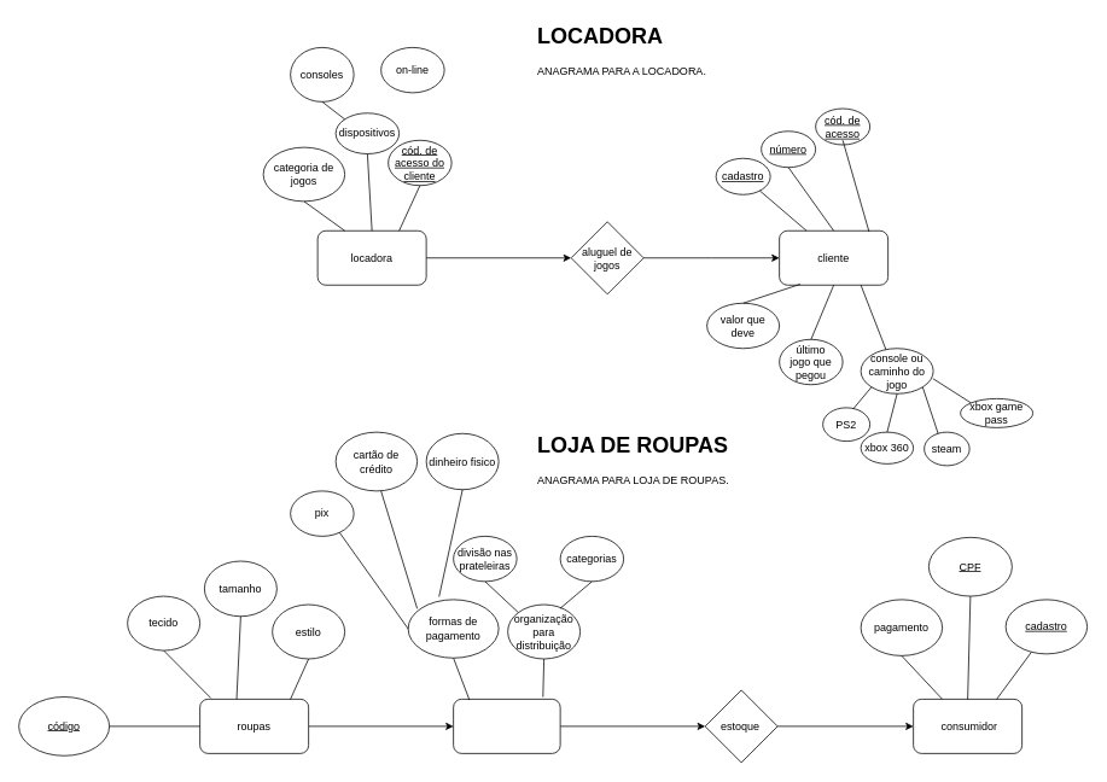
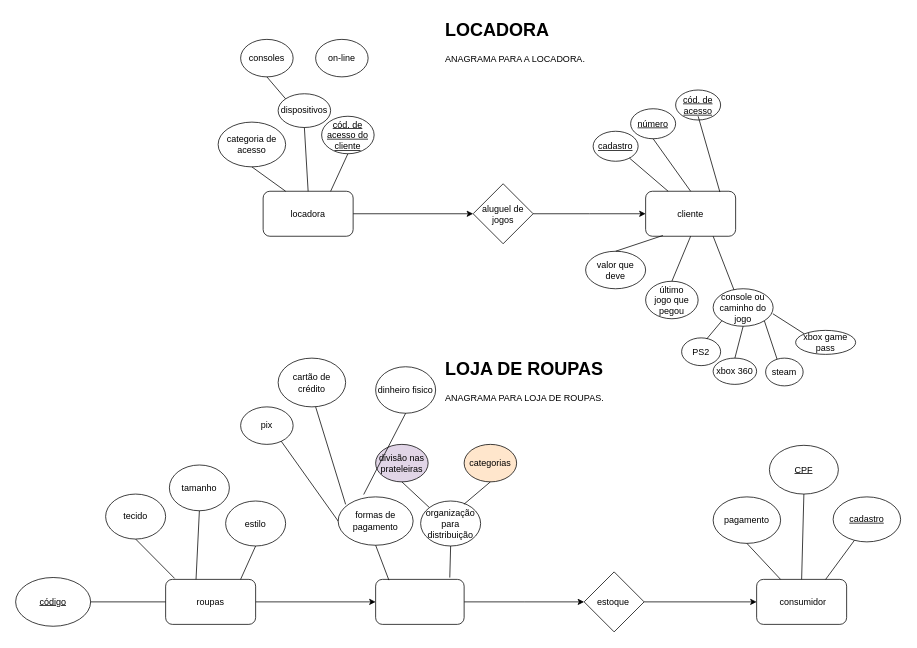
  <mxCell id="0" />
  <mxCell id="1" parent="0" />
  <mxCell id="2" style="edgeStyle=orthogonalEdgeStyle;rounded=0;orthogonalLoop=1;jettySize=auto;html=1;entryX=0;entryY=0.5;entryDx=0;entryDy=0;" parent="1" source="3" edge="1"><mxGeometry relative="1" as="geometry"><mxPoint x="860" y="284.5" as="targetPoint" /></mxGeometry></mxCell>
  <mxCell id="3" value="aluguel de jogos" style="rhombus;whiteSpace=wrap;html=1;" parent="1" vertex="1"><mxGeometry x="630" y="244.5" width="80" height="80" as="geometry" /></mxCell>
  <mxCell id="4" style="edgeStyle=orthogonalEdgeStyle;rounded=0;orthogonalLoop=1;jettySize=auto;html=1;" parent="1" source="5" target="3" edge="1"><mxGeometry relative="1" as="geometry" /></mxCell>
  <mxCell id="5" value="" style="rounded=1;whiteSpace=wrap;html=1;" parent="1" vertex="1"><mxGeometry x="350" y="254.5" width="120" height="60" as="geometry" /></mxCell>
  <mxCell id="6" value="" style="rounded=1;whiteSpace=wrap;html=1;" parent="1" vertex="1"><mxGeometry x="860" y="254.5" width="120" height="60" as="geometry" /></mxCell>
  <mxCell id="7" value="cliente" style="text;html=1;strokeColor=none;fillColor=none;align=center;verticalAlign=middle;whiteSpace=wrap;rounded=0;" parent="1" vertex="1"><mxGeometry x="880" y="272" width="80" height="25" as="geometry" /></mxCell>
  <mxCell id="8" value="" style="ellipse;whiteSpace=wrap;html=1;" parent="1" vertex="1"><mxGeometry x="790" y="174.5" width="60" height="40" as="geometry" /></mxCell>
  <mxCell id="9" value="" style="endArrow=none;html=1;rounded=0;entryX=0.25;entryY=0;entryDx=0;entryDy=0;" parent="1" source="8" target="6" edge="1"><mxGeometry width="50" height="50" relative="1" as="geometry"><mxPoint x="810" y="284.5" as="sourcePoint" /><mxPoint x="880" y="234.5" as="targetPoint" /></mxGeometry></mxCell>
  <mxCell id="10" value="" style="ellipse;whiteSpace=wrap;html=1;" parent="1" vertex="1"><mxGeometry x="840" y="144.5" width="60" height="40" as="geometry" /></mxCell>
  <mxCell id="11" value="" style="endArrow=none;html=1;rounded=0;exitX=0.5;exitY=1;exitDx=0;exitDy=0;entryX=0.5;entryY=0;entryDx=0;entryDy=0;" parent="1" source="10" target="6" edge="1"><mxGeometry width="50" height="50" relative="1" as="geometry"><mxPoint x="850" y="244.5" as="sourcePoint" /><mxPoint x="921" y="234.5" as="targetPoint" /></mxGeometry></mxCell>
  <mxCell id="12" value="" style="ellipse;whiteSpace=wrap;html=1;" parent="1" vertex="1"><mxGeometry x="900" y="119.5" width="60" height="40" as="geometry" /></mxCell>
  <mxCell id="13" value="" style="endArrow=none;html=1;rounded=0;exitX=0.825;exitY=0.017;exitDx=0;exitDy=0;exitPerimeter=0;entryX=0.5;entryY=1;entryDx=0;entryDy=0;" parent="1" source="6" target="16" edge="1"><mxGeometry width="50" height="50" relative="1" as="geometry"><mxPoint x="870" y="264.5" as="sourcePoint" /><mxPoint x="930" y="164.5" as="targetPoint" /></mxGeometry></mxCell>
  <mxCell id="14" value="&lt;u&gt;&lt;font style=&quot;vertical-align: inherit;&quot;&gt;&lt;font style=&quot;vertical-align: inherit;&quot;&gt;cadastro&lt;/font&gt;&lt;/font&gt;&lt;/u&gt;" style="text;html=1;strokeColor=none;fillColor=none;align=center;verticalAlign=middle;whiteSpace=wrap;rounded=0;" parent="1" vertex="1"><mxGeometry x="790" y="179.5" width="60" height="30" as="geometry" /></mxCell>
  <mxCell id="15" value="&lt;u&gt;número&lt;/u&gt;" style="text;html=1;strokeColor=none;fillColor=none;align=center;verticalAlign=middle;whiteSpace=wrap;rounded=0;" parent="1" vertex="1"><mxGeometry x="840" y="149.5" width="60" height="30" as="geometry" /></mxCell>
  <mxCell id="16" value="&lt;u&gt;cód. de acesso&lt;/u&gt;" style="text;html=1;strokeColor=none;fillColor=none;align=center;verticalAlign=middle;whiteSpace=wrap;rounded=0;" parent="1" vertex="1"><mxGeometry x="900" y="124.5" width="60" height="30" as="geometry" /></mxCell>
  <mxCell id="17" value="locadora" style="text;html=1;strokeColor=none;fillColor=none;align=center;verticalAlign=middle;whiteSpace=wrap;rounded=0;" parent="1" vertex="1"><mxGeometry x="380" y="269.5" width="60" height="30" as="geometry" /></mxCell>
  <mxCell id="18" value="valor que deve" style="ellipse;whiteSpace=wrap;html=1;" parent="1" vertex="1"><mxGeometry x="780" y="334.5" width="80" height="50" as="geometry" /></mxCell>
  <mxCell id="19" value="" style="endArrow=none;html=1;rounded=0;exitX=0.5;exitY=0;exitDx=0;exitDy=0;entryX=0.192;entryY=0.983;entryDx=0;entryDy=0;entryPerimeter=0;" parent="1" source="18" target="6" edge="1"><mxGeometry width="50" height="50" relative="1" as="geometry"><mxPoint x="820" y="354.5" as="sourcePoint" /><mxPoint x="870" y="304.5" as="targetPoint" /></mxGeometry></mxCell>
  <mxCell id="20" value="" style="ellipse;whiteSpace=wrap;html=1;" parent="1" vertex="1"><mxGeometry x="860" y="374.5" width="70" height="50" as="geometry" /></mxCell>
  <mxCell id="21" value="último jogo que pegou" style="text;html=1;strokeColor=none;fillColor=none;align=center;verticalAlign=middle;whiteSpace=wrap;rounded=0;" parent="1" vertex="1"><mxGeometry x="865" y="384.5" width="60" height="30" as="geometry" /></mxCell>
  <mxCell id="22" value="" style="endArrow=none;html=1;rounded=0;exitX=0.5;exitY=0;exitDx=0;exitDy=0;entryX=0.5;entryY=1;entryDx=0;entryDy=0;" parent="1" source="20" target="6" edge="1"><mxGeometry width="50" height="50" relative="1" as="geometry"><mxPoint x="870" y="374.5" as="sourcePoint" /><mxPoint x="895" y="314.5" as="targetPoint" /></mxGeometry></mxCell>
  <mxCell id="23" value="" style="endArrow=none;html=1;rounded=0;exitX=0.5;exitY=0;exitDx=0;exitDy=0;entryX=0.75;entryY=1;entryDx=0;entryDy=0;" parent="1" target="6" edge="1"><mxGeometry width="50" height="50" relative="1" as="geometry"><mxPoint x="985" y="404.5" as="sourcePoint" /><mxPoint x="940" y="314.5" as="targetPoint" /></mxGeometry></mxCell>
- <mxCell id="24" value="categoria de jogos" style="ellipse;whiteSpace=wrap;html=1;" parent="1" vertex="1"><mxGeometry x="290" y="162.32" width="90" height="59.68" as="geometry" /></mxCell>
+ <mxCell id="24" value="categoria de acesso" style="ellipse;whiteSpace=wrap;html=1;" parent="1" vertex="1"><mxGeometry x="290" y="162.32" width="90" height="59.68" as="geometry" /></mxCell>
  <mxCell id="25" value="" style="endArrow=none;html=1;rounded=0;exitX=0.25;exitY=0;exitDx=0;exitDy=0;entryX=0.5;entryY=1;entryDx=0;entryDy=0;" parent="1" source="5" target="24" edge="1"><mxGeometry width="50" height="50" relative="1" as="geometry"><mxPoint x="310" y="274.5" as="sourcePoint" /><mxPoint x="340" y="214.5" as="targetPoint" /></mxGeometry></mxCell>
  <mxCell id="26" value="dispositivos" style="ellipse;whiteSpace=wrap;html=1;" parent="1" vertex="1"><mxGeometry x="370" y="124.5" width="70" height="45" as="geometry" /></mxCell>
  <mxCell id="27" value="" style="endArrow=none;html=1;rounded=0;entryX=0.5;entryY=0;entryDx=0;entryDy=0;exitX=0.5;exitY=1;exitDx=0;exitDy=0;" parent="1" source="26" target="5" edge="1"><mxGeometry width="50" height="50" relative="1" as="geometry"><mxPoint x="350" y="184.5" as="sourcePoint" /><mxPoint x="360" y="244.5" as="targetPoint" /><Array as="points" /></mxGeometry></mxCell>
  <mxCell id="28" style="edgeStyle=orthogonalEdgeStyle;rounded=0;orthogonalLoop=1;jettySize=auto;html=1;entryX=0;entryY=0.5;entryDx=0;entryDy=0;" parent="1" edge="1"><mxGeometry relative="1" as="geometry"><mxPoint x="1008" y="802" as="targetPoint" /><mxPoint x="858" y="802" as="sourcePoint" /></mxGeometry></mxCell>
  <mxCell id="29" style="edgeStyle=orthogonalEdgeStyle;rounded=0;orthogonalLoop=1;jettySize=auto;html=1;" parent="1" source="30" edge="1"><mxGeometry relative="1" as="geometry"><mxPoint x="778" y="802" as="targetPoint" /></mxGeometry></mxCell>
  <mxCell id="30" value="" style="rounded=1;whiteSpace=wrap;html=1;" parent="1" vertex="1"><mxGeometry x="500" y="772" width="118" height="60" as="geometry" /></mxCell>
  <mxCell id="31" value="" style="rounded=1;whiteSpace=wrap;html=1;" parent="1" vertex="1"><mxGeometry x="1008" y="772" width="120" height="60" as="geometry" /></mxCell>
  <mxCell id="32" value="" style="rhombus;whiteSpace=wrap;html=1;" parent="1" vertex="1"><mxGeometry x="778" y="762" width="80" height="80" as="geometry" /></mxCell>
  <mxCell id="33" value="&lt;font style=&quot;vertical-align: inherit;&quot;&gt;&lt;font style=&quot;vertical-align: inherit;&quot;&gt;&lt;font style=&quot;vertical-align: inherit;&quot;&gt;&lt;font style=&quot;vertical-align: inherit;&quot;&gt;consumidor&lt;/font&gt;&lt;/font&gt;&lt;/font&gt;&lt;/font&gt;" style="text;html=1;strokeColor=none;fillColor=none;align=center;verticalAlign=middle;whiteSpace=wrap;rounded=0;" parent="1" vertex="1"><mxGeometry x="1040" y="787" width="60" height="30" as="geometry" /></mxCell>
  <mxCell id="34" value="&lt;font style=&quot;vertical-align: inherit;&quot;&gt;&lt;font style=&quot;vertical-align: inherit;&quot;&gt;estoque&lt;/font&gt;&lt;/font&gt;" style="text;html=1;strokeColor=none;fillColor=none;align=center;verticalAlign=middle;whiteSpace=wrap;rounded=0;" parent="1" vertex="1"><mxGeometry x="787" y="787" width="60" height="30" as="geometry" /></mxCell>
  <mxCell id="35" value="formas de pagamento" style="ellipse;whiteSpace=wrap;html=1;" parent="1" vertex="1"><mxGeometry x="450" y="662" width="100" height="64.5" as="geometry" /></mxCell>
  <mxCell id="36" value="" style="endArrow=none;html=1;rounded=0;entryX=0.5;entryY=1;entryDx=0;entryDy=0;exitX=0.15;exitY=0.017;exitDx=0;exitDy=0;exitPerimeter=0;" parent="1" source="30" target="35" edge="1"><mxGeometry width="50" height="50" relative="1" as="geometry"><mxPoint x="510" y="762" as="sourcePoint" /><mxPoint x="570" y="722" as="targetPoint" /></mxGeometry></mxCell>
  <mxCell id="37" value="tecido" style="ellipse;whiteSpace=wrap;html=1;" parent="1" vertex="1"><mxGeometry x="140" y="658.25" width="80" height="60" as="geometry" /></mxCell>
  <mxCell id="38" value="" style="endArrow=none;html=1;rounded=0;exitX=0.1;exitY=-0.021;exitDx=0;exitDy=0;entryX=0.5;entryY=1;entryDx=0;entryDy=0;exitPerimeter=0;" parent="1" source="43" target="37" edge="1"><mxGeometry width="50" height="50" relative="1" as="geometry"><mxPoint x="310" y="712" as="sourcePoint" /><mxPoint x="360" y="662" as="targetPoint" /></mxGeometry></mxCell>
  <mxCell id="39" value="pagamento" style="ellipse;whiteSpace=wrap;html=1;" parent="1" vertex="1"><mxGeometry x="950" y="662" width="90" height="62" as="geometry" /></mxCell>
  <mxCell id="40" value="" style="endArrow=none;html=1;rounded=0;entryX=0.5;entryY=1;entryDx=0;entryDy=0;" parent="1" source="31" target="39" edge="1"><mxGeometry width="50" height="50" relative="1" as="geometry"><mxPoint x="1030" y="762" as="sourcePoint" /><mxPoint x="1175" y="712" as="targetPoint" /></mxGeometry></mxCell>
  <mxCell id="41" value="&lt;u&gt;cadastro&lt;/u&gt;" style="ellipse;whiteSpace=wrap;html=1;" parent="1" vertex="1"><mxGeometry x="1110" y="662" width="90" height="60" as="geometry" /></mxCell>
  <mxCell id="42" style="edgeStyle=orthogonalEdgeStyle;rounded=0;orthogonalLoop=1;jettySize=auto;html=1;entryX=0;entryY=0.5;entryDx=0;entryDy=0;" parent="1" source="43" target="30" edge="1"><mxGeometry relative="1" as="geometry" /></mxCell>
  <mxCell id="43" value="" style="rounded=1;whiteSpace=wrap;html=1;" parent="1" vertex="1"><mxGeometry x="220" y="772" width="120" height="60" as="geometry" /></mxCell>
  <mxCell id="44" style="edgeStyle=orthogonalEdgeStyle;rounded=0;orthogonalLoop=1;jettySize=auto;html=1;exitX=0.5;exitY=1;exitDx=0;exitDy=0;" parent="1" source="43" target="43" edge="1"><mxGeometry relative="1" as="geometry" /></mxCell>
  <mxCell id="45" value="roupas" style="text;html=1;strokeColor=none;fillColor=none;align=center;verticalAlign=middle;whiteSpace=wrap;rounded=0;" parent="1" vertex="1"><mxGeometry x="250" y="787" width="60" height="30" as="geometry" /></mxCell>
  <mxCell id="46" value="estilo" style="ellipse;whiteSpace=wrap;html=1;" parent="1" vertex="1"><mxGeometry x="300" y="667.5" width="80" height="60" as="geometry" /></mxCell>
  <mxCell id="47" value="" style="endArrow=none;html=1;rounded=0;exitX=0.833;exitY=0;exitDx=0;exitDy=0;exitPerimeter=0;entryX=0.5;entryY=1;entryDx=0;entryDy=0;" parent="1" source="43" target="46" edge="1"><mxGeometry width="50" height="50" relative="1" as="geometry"><mxPoint x="320" y="772" as="sourcePoint" /><mxPoint x="380" y="712" as="targetPoint" /></mxGeometry></mxCell>
  <mxCell id="48" value="tamanho" style="ellipse;whiteSpace=wrap;html=1;" parent="1" vertex="1"><mxGeometry x="225" y="619.5" width="80" height="61" as="geometry" /></mxCell>
  <mxCell id="49" value="" style="endArrow=none;html=1;rounded=0;entryX=0.5;entryY=1;entryDx=0;entryDy=0;exitX=0.338;exitY=-0.002;exitDx=0;exitDy=0;exitPerimeter=0;" parent="1" source="43" target="48" edge="1"><mxGeometry width="50" height="50" relative="1" as="geometry"><mxPoint x="260" y="762" as="sourcePoint" /><mxPoint x="270" y="682" as="targetPoint" /></mxGeometry></mxCell>
  <mxCell id="50" value="organização para distribuição" style="ellipse;whiteSpace=wrap;html=1;" parent="1" vertex="1"><mxGeometry x="560" y="667.5" width="80" height="60" as="geometry" /></mxCell>
  <mxCell id="51" value="" style="endArrow=none;html=1;rounded=0;entryX=0.5;entryY=1;entryDx=0;entryDy=0;exitX=0.838;exitY=-0.04;exitDx=0;exitDy=0;exitPerimeter=0;" parent="1" source="30" target="50" edge="1"><mxGeometry width="50" height="50" relative="1" as="geometry"><mxPoint x="590" y="772" as="sourcePoint" /><mxPoint x="630" y="682" as="targetPoint" /></mxGeometry></mxCell>
  <mxCell id="52" value="&lt;u&gt;CPF&lt;/u&gt;" style="ellipse;whiteSpace=wrap;html=1;" parent="1" vertex="1"><mxGeometry x="1025" y="593.25" width="92" height="65" as="geometry" /></mxCell>
  <mxCell id="53" value="" style="endArrow=none;html=1;rounded=0;entryX=0.5;entryY=1;entryDx=0;entryDy=0;exitX=0.5;exitY=0;exitDx=0;exitDy=0;" parent="1" source="31" target="52" edge="1"><mxGeometry width="50" height="50" relative="1" as="geometry"><mxPoint x="1070" y="762" as="sourcePoint" /><mxPoint x="1110" y="682" as="targetPoint" /><Array as="points" /></mxGeometry></mxCell>
  <mxCell id="54" value="" style="endArrow=none;html=1;rounded=0;entryX=0.314;entryY=0.969;entryDx=0;entryDy=0;entryPerimeter=0;" parent="1" target="41" edge="1"><mxGeometry width="50" height="50" relative="1" as="geometry"><mxPoint x="1100" y="772" as="sourcePoint" /><mxPoint x="1150" y="722" as="targetPoint" /></mxGeometry></mxCell>
  <mxCell id="55" value="&lt;u&gt;cód. de acesso do cliente&lt;/u&gt;" style="ellipse;whiteSpace=wrap;html=1;" parent="1" vertex="1"><mxGeometry x="428" y="154.5" width="70" height="50" as="geometry" /></mxCell>
  <mxCell id="56" value="" style="endArrow=none;html=1;rounded=0;entryX=0.5;entryY=1;entryDx=0;entryDy=0;exitX=0.75;exitY=0;exitDx=0;exitDy=0;" parent="1" source="5" target="55" edge="1"><mxGeometry width="50" height="50" relative="1" as="geometry"><mxPoint x="410" y="244.5" as="sourcePoint" /><mxPoint x="460" y="194.5" as="targetPoint" /></mxGeometry></mxCell>
  <mxCell id="57" value="&lt;h1&gt;LOCADORA&lt;/h1&gt;&lt;p&gt;ANAGRAMA PARA A LOCADORA.&lt;/p&gt;" style="text;html=1;strokeColor=none;fillColor=none;spacing=5;spacingTop=-20;whiteSpace=wrap;overflow=hidden;rounded=0;" parent="1" vertex="1"><mxGeometry x="588" y="20" width="205" height="82" as="geometry" /></mxCell>
  <mxCell id="58" value="&lt;h1&gt;LOJA DE ROUPAS&lt;/h1&gt;&lt;p&gt;ANAGRAMA PARA LOJA DE ROUPAS.&lt;/p&gt;" style="text;html=1;strokeColor=none;fillColor=none;spacing=5;spacingTop=-20;whiteSpace=wrap;overflow=hidden;rounded=0;" parent="1" vertex="1"><mxGeometry x="588" y="472" width="230" height="120" as="geometry" /></mxCell>
- <mxCell id="59" value="divisão nas prateleiras" style="ellipse;whiteSpace=wrap;html=1;" parent="1" vertex="1"><mxGeometry x="500" y="592" width="70" height="50" as="geometry" /></mxCell>
+ <mxCell id="59" value="divisão nas prateleiras" style="ellipse;whiteSpace=wrap;html=1;fillColor=#e1d5e7;" parent="1" vertex="1"><mxGeometry x="500" y="592" width="70" height="50" as="geometry" /></mxCell>
  <mxCell id="60" value="" style="endArrow=none;html=1;rounded=0;exitX=0;exitY=0;exitDx=0;exitDy=0;entryX=0.5;entryY=1;entryDx=0;entryDy=0;" parent="1" source="50" target="59" edge="1"><mxGeometry width="50" height="50" relative="1" as="geometry"><mxPoint x="680" y="602" as="sourcePoint" /><mxPoint x="730" y="552" as="targetPoint" /></mxGeometry></mxCell>
- <mxCell id="61" value="categorias" style="ellipse;whiteSpace=wrap;html=1;" parent="1" vertex="1"><mxGeometry x="618" y="592" width="70" height="50" as="geometry" /></mxCell>
+ <mxCell id="61" value="categorias" style="ellipse;whiteSpace=wrap;html=1;fillColor=#ffe6cc;" parent="1" vertex="1"><mxGeometry x="618" y="592" width="70" height="50" as="geometry" /></mxCell>
  <mxCell id="62" value="" style="endArrow=none;html=1;rounded=0;entryX=0.5;entryY=1;entryDx=0;entryDy=0;exitX=0.722;exitY=0.072;exitDx=0;exitDy=0;exitPerimeter=0;" parent="1" source="50" target="61" edge="1"><mxGeometry width="50" height="50" relative="1" as="geometry"><mxPoint x="650" y="712" as="sourcePoint" /><mxPoint x="700" y="662" as="targetPoint" /></mxGeometry></mxCell>
- <mxCell id="63" value="consoles" style="ellipse;whiteSpace=wrap;html=1;" parent="1" vertex="1"><mxGeometry x="320" y="52" width="70" height="60" as="geometry" /></mxCell>
+ <mxCell id="63" value="consoles" style="ellipse;whiteSpace=wrap;html=1;" parent="1" vertex="1"><mxGeometry x="320" y="52" width="70" height="50" as="geometry" /></mxCell>
  <mxCell id="64" value="" style="endArrow=none;html=1;rounded=0;entryX=0;entryY=0;entryDx=0;entryDy=0;exitX=0.5;exitY=1;exitDx=0;exitDy=0;" parent="1" source="63" target="26" edge="1"><mxGeometry width="50" height="50" relative="1" as="geometry"><mxPoint x="200" y="172" as="sourcePoint" /><mxPoint x="250" y="122" as="targetPoint" /></mxGeometry></mxCell>
  <mxCell id="65" value="on-line" style="ellipse;whiteSpace=wrap;html=1;" parent="1" vertex="1"><mxGeometry x="420" y="52" width="70" height="50" as="geometry" /></mxCell>
  <mxCell id="66" value="&lt;font style=&quot;vertical-align: inherit;&quot;&gt;&lt;font style=&quot;vertical-align: inherit;&quot;&gt;&lt;font style=&quot;vertical-align: inherit;&quot;&gt;&lt;font style=&quot;vertical-align: inherit;&quot;&gt;&lt;font style=&quot;vertical-align: inherit;&quot;&gt;&lt;font style=&quot;vertical-align: inherit;&quot;&gt;console ou caminho do jogo&lt;/font&gt;&lt;/font&gt;&lt;/font&gt;&lt;/font&gt;&lt;/font&gt;&lt;/font&gt;" style="ellipse;whiteSpace=wrap;html=1;" parent="1" vertex="1"><mxGeometry x="950" y="384.5" width="80" height="50" as="geometry" /></mxCell>
  <mxCell id="67" value="&lt;u&gt;código&lt;/u&gt;" style="ellipse;whiteSpace=wrap;html=1;" parent="1" vertex="1"><mxGeometry x="20" y="769.5" width="100" height="65" as="geometry" /></mxCell>
  <mxCell id="68" value="" style="endArrow=none;html=1;rounded=0;entryX=0;entryY=0.5;entryDx=0;entryDy=0;exitX=1;exitY=0.5;exitDx=0;exitDy=0;" parent="1" source="67" target="43" edge="1"><mxGeometry width="50" height="50" relative="1" as="geometry"><mxPoint x="110" y="812" as="sourcePoint" /><mxPoint x="160" y="762" as="targetPoint" /></mxGeometry></mxCell>
  <mxCell id="69" value="" style="endArrow=none;html=1;rounded=0;exitX=0;exitY=0.5;exitDx=0;exitDy=0;" parent="1" source="35" edge="1"><mxGeometry width="50" height="50" relative="1" as="geometry"><mxPoint x="300" y="552" as="sourcePoint" /><mxPoint x="370" y="582" as="targetPoint" /></mxGeometry></mxCell>
  <mxCell id="70" value="" style="endArrow=none;html=1;rounded=0;" parent="1" edge="1"><mxGeometry width="50" height="50" relative="1" as="geometry"><mxPoint x="460" y="672" as="sourcePoint" /><mxPoint x="420" y="542" as="targetPoint" /></mxGeometry></mxCell>
  <mxCell id="71" value="pix" style="ellipse;whiteSpace=wrap;html=1;" parent="1" vertex="1"><mxGeometry x="320" y="542" width="70" height="50" as="geometry" /></mxCell>
  <mxCell id="72" value="cartão de crédito" style="ellipse;whiteSpace=wrap;html=1;" parent="1" vertex="1"><mxGeometry x="370" y="477" width="90" height="65" as="geometry" /></mxCell>
- <mxCell id="73" value="dinheiro fisico" style="ellipse;whiteSpace=wrap;html=1;" parent="1" vertex="1"><mxGeometry x="470" y="478.5" width="80" height="62" as="geometry" /></mxCell>
+ <mxCell id="73" value="dinheiro fisico" style="ellipse;whiteSpace=wrap;html=1;" parent="1" vertex="1"><mxGeometry x="500" y="488.5" width="80" height="62" as="geometry" /></mxCell>
  <mxCell id="74" value="" style="endArrow=none;html=1;rounded=0;entryX=0.5;entryY=1;entryDx=0;entryDy=0;exitX=0.341;exitY=-0.049;exitDx=0;exitDy=0;exitPerimeter=0;" parent="1" source="35" target="73" edge="1"><mxGeometry width="50" height="50" relative="1" as="geometry"><mxPoint x="470" y="632" as="sourcePoint" /><mxPoint x="520" y="582" as="targetPoint" /></mxGeometry></mxCell>
  <mxCell id="75" value="&lt;font style=&quot;vertical-align: inherit;&quot;&gt;&lt;font style=&quot;vertical-align: inherit;&quot;&gt;&lt;font style=&quot;vertical-align: inherit;&quot;&gt;&lt;font style=&quot;vertical-align: inherit;&quot;&gt;PS2&lt;/font&gt;&lt;/font&gt;&lt;/font&gt;&lt;/font&gt;" style="ellipse;whiteSpace=wrap;html=1;" vertex="1" parent="1"><mxGeometry x="908" y="450" width="52" height="37" as="geometry" /></mxCell>
  <mxCell id="76" value="" style="endArrow=none;html=1;rounded=0;exitX=0.643;exitY=0.039;exitDx=0;exitDy=0;exitPerimeter=0;entryX=0;entryY=1;entryDx=0;entryDy=0;" edge="1" parent="1" source="75" target="66"><mxGeometry width="50" height="50" relative="1" as="geometry"><mxPoint x="925" y="464.5" as="sourcePoint" /><mxPoint x="975" y="414.5" as="targetPoint" /></mxGeometry></mxCell>
  <mxCell id="77" value="&lt;font style=&quot;vertical-align: inherit;&quot;&gt;&lt;font style=&quot;vertical-align: inherit;&quot;&gt;xbox 360&lt;/font&gt;&lt;/font&gt;" style="ellipse;whiteSpace=wrap;html=1;" vertex="1" parent="1"><mxGeometry x="950" y="477" width="58" height="35" as="geometry" /></mxCell>
  <mxCell id="78" value="" style="endArrow=none;html=1;rounded=0;entryX=0.5;entryY=1;entryDx=0;entryDy=0;exitX=0.5;exitY=0;exitDx=0;exitDy=0;" edge="1" parent="1" source="77" target="66"><mxGeometry width="50" height="50" relative="1" as="geometry"><mxPoint x="1020" y="512" as="sourcePoint" /><mxPoint x="1070" y="462" as="targetPoint" /></mxGeometry></mxCell>
  <mxCell id="79" value="" style="endArrow=none;html=1;rounded=0;entryX=1;entryY=1;entryDx=0;entryDy=0;exitX=0.68;exitY=0.904;exitDx=0;exitDy=0;exitPerimeter=0;" edge="1" parent="1" source="80" target="66"><mxGeometry width="50" height="50" relative="1" as="geometry"><mxPoint x="1035.149" y="476.977" as="sourcePoint" /><mxPoint x="1117" y="422" as="targetPoint" /></mxGeometry></mxCell>
  <mxCell id="80" value="&lt;font style=&quot;vertical-align: inherit;&quot;&gt;&lt;font style=&quot;vertical-align: inherit;&quot;&gt;&lt;font style=&quot;vertical-align: inherit;&quot;&gt;&lt;font style=&quot;vertical-align: inherit;&quot;&gt;steam&lt;/font&gt;&lt;/font&gt;&lt;/font&gt;&lt;/font&gt;" style="ellipse;whiteSpace=wrap;html=1;direction=west;" vertex="1" parent="1"><mxGeometry x="1020" y="477" width="50" height="37" as="geometry" /></mxCell>
  <mxCell id="81" value="&lt;font style=&quot;vertical-align: inherit;&quot;&gt;&lt;font style=&quot;vertical-align: inherit;&quot;&gt;xbox game pass&lt;/font&gt;&lt;/font&gt;" style="ellipse;whiteSpace=wrap;html=1;" vertex="1" parent="1"><mxGeometry x="1060" y="440" width="80" height="32" as="geometry" /></mxCell>
  <mxCell id="82" value="" style="endArrow=none;html=1;rounded=0;exitX=0;exitY=0;exitDx=0;exitDy=0;entryX=0.995;entryY=0.666;entryDx=0;entryDy=0;entryPerimeter=0;" edge="1" parent="1" source="81" target="66"><mxGeometry width="50" height="50" relative="1" as="geometry"><mxPoint x="1030" y="372" as="sourcePoint" /><mxPoint x="1080" y="322" as="targetPoint" /></mxGeometry></mxCell>
